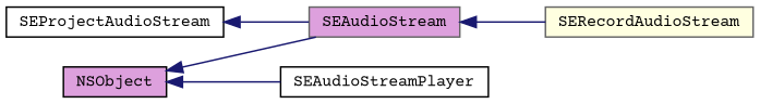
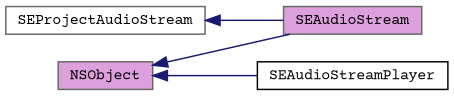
  digraph {
    fontname="Courier Prime"
    rankdir=LR
    node [color=black fillcolor=plum fontname="Courier Prime" fontsize=10 shape=record style=filled]
    edge [color=midnightblue dir=back fontname="Courier Prime" fontsize=10 labelfontname=Helvetica labelfontsize=10 style=solid]
-   n1 [height=0.2 label=NSObject width=0.4]
+   n1 [color=gray40 height=0.2 label=NSObject width=0.4]
    n2 [color=gray40 height=0.2 label=SEAudioStream width=0.4]
    n3 [fillcolor=white height=0.2 label=SEAudioStreamPlayer width=0.4]
-   n4 [color=gray40 fillcolor=lightyellow height=0.2 label=SERecordAudioStream width=0.4]
-   n5 [fillcolor=white height=0.2 label=SEProjectAudioStream width=0.4]
+   n5 [color=gray40 fillcolor=white height=0.2 label=SEProjectAudioStream width=0.4]
    n1 -> n2
    n1 -> n3
-   n2 -> n4
    n5 -> n2
  }
